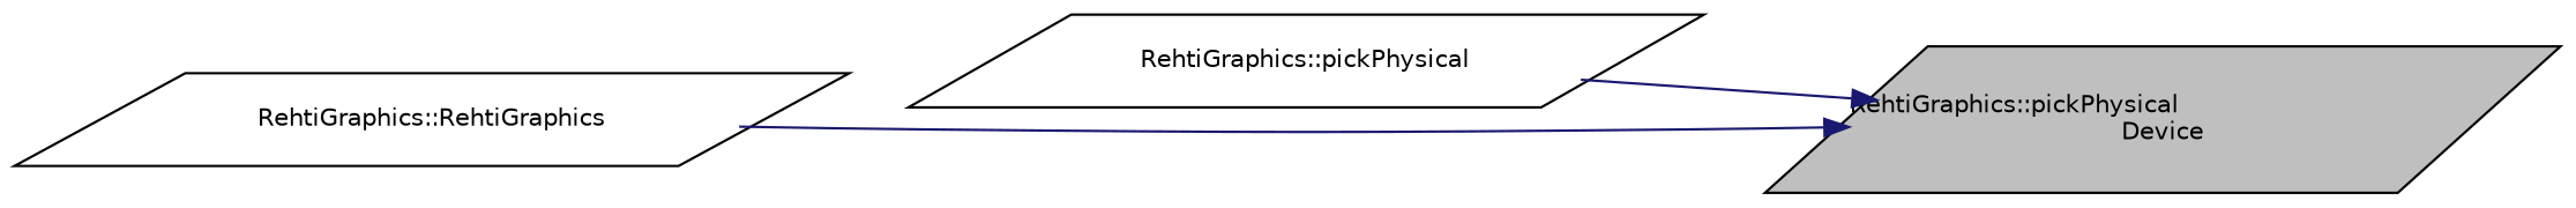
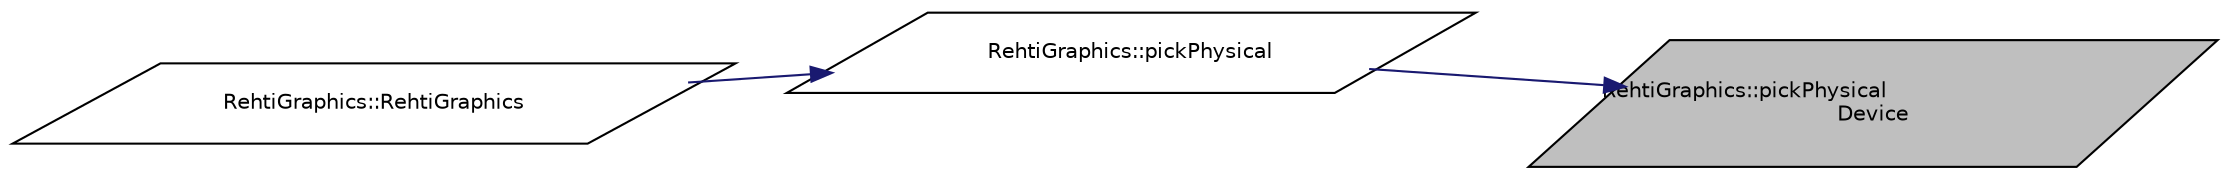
  digraph {
    rankdir=RL
    node [color=black fillcolor=white fontname=Helvetica fontsize=10 shape=parallelogram style=filled]
    edge [color=midnightblue dir=back fontname=Helvetica fontsize=10 labelfontname=Helvetica labelfontsize=10 style=solid]
    n1 [fillcolor=grey75 fontcolor=black height=0.2 label="RehtiGraphics::pickPhysical\lDevice" width=0.4]
    n2 [height=0.2 label="RehtiGraphics::pickPhysical" width=0.4]
    n3 [height=0.2 label="RehtiGraphics::RehtiGraphics" width=0.4]
    n1 -> n2
-   n1 -> n3
+   n2 -> n3
  }
